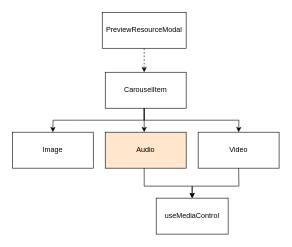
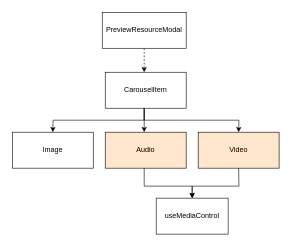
  <mxCell id="0" />
  <mxCell id="1" parent="0" />
  <mxCell id="2" value="" style="edgeStyle=orthogonalEdgeStyle;rounded=0;orthogonalLoop=1;jettySize=auto;html=1;entryX=0.481;entryY=0;entryDx=0;entryDy=0;entryPerimeter=0;dashed=1;" edge="1" parent="1" source="3" target="4"><mxGeometry relative="1" as="geometry" /></mxCell>
  <mxCell id="3" value="PreviewResourceModal" style="rounded=0;whiteSpace=wrap;html=1;" vertex="1" parent="1"><mxGeometry x="170" y="20" width="140" height="60" as="geometry" /></mxCell>
  <mxCell id="4" value="CarouselItem" style="whiteSpace=wrap;html=1;rounded=0;" vertex="1" parent="1"><mxGeometry x="175" y="120" width="135" height="60" as="geometry" /></mxCell>
  <mxCell id="5" value="Image" style="whiteSpace=wrap;html=1;rounded=0;" vertex="1" parent="1"><mxGeometry x="20" y="220" width="135" height="60" as="geometry" /></mxCell>
  <mxCell id="6" value="Audio" style="whiteSpace=wrap;html=1;rounded=0;fillColor=#ffe6cc;" vertex="1" parent="1"><mxGeometry x="175" y="220" width="135" height="60" as="geometry" /></mxCell>
- <mxCell id="7" value="Video" style="whiteSpace=wrap;html=1;rounded=0;" vertex="1" parent="1"><mxGeometry x="330" y="220" width="135" height="60" as="geometry" /></mxCell>
+ <mxCell id="7" value="Video" style="whiteSpace=wrap;html=1;rounded=0;fillColor=#ffe6cc;" vertex="1" parent="1"><mxGeometry x="330" y="220" width="135" height="60" as="geometry" /></mxCell>
  <mxCell id="8" value="" style="endArrow=classic;html=1;rounded=0;" edge="1" parent="1"><mxGeometry width="50" height="50" relative="1" as="geometry"><mxPoint x="240" y="180" as="sourcePoint" /><mxPoint x="240" y="220" as="targetPoint" /></mxGeometry></mxCell>
  <mxCell id="9" value="" style="endArrow=classic;html=1;rounded=0;entryX=0.5;entryY=0;entryDx=0;entryDy=0;" edge="1" parent="1" target="5"><mxGeometry width="50" height="50" relative="1" as="geometry"><mxPoint x="240" y="180" as="sourcePoint" /><mxPoint x="290" y="130" as="targetPoint" /><Array as="points"><mxPoint x="240" y="200" /><mxPoint x="120" y="200" /><mxPoint x="88" y="200" /></Array></mxGeometry></mxCell>
  <mxCell id="10" value="" style="endArrow=classic;html=1;rounded=0;entryX=0.5;entryY=0;entryDx=0;entryDy=0;" edge="1" parent="1" target="7"><mxGeometry width="50" height="50" relative="1" as="geometry"><mxPoint x="240" y="180" as="sourcePoint" /><mxPoint x="400" y="210" as="targetPoint" /><Array as="points"><mxPoint x="240" y="200" /><mxPoint x="398" y="200" /></Array></mxGeometry></mxCell>
  <mxCell id="11" value="useMediaControl" style="rounded=0;whiteSpace=wrap;html=1;" vertex="1" parent="1"><mxGeometry x="260" y="330" width="120" height="60" as="geometry" /></mxCell>
  <mxCell id="12" value="" style="endArrow=classic;html=1;rounded=0;entryX=0.5;entryY=0;entryDx=0;entryDy=0;" edge="1" parent="1" target="11"><mxGeometry width="50" height="50" relative="1" as="geometry"><mxPoint x="240" y="280" as="sourcePoint" /><mxPoint x="290" y="230" as="targetPoint" /><Array as="points"><mxPoint x="240" y="300" /><mxPoint x="240" y="310" /><mxPoint x="320" y="310" /></Array></mxGeometry></mxCell>
  <mxCell id="13" value="" style="endArrow=classic;html=1;rounded=0;exitX=0.5;exitY=1;exitDx=0;exitDy=0;" edge="1" parent="1" source="7"><mxGeometry width="50" height="50" relative="1" as="geometry"><mxPoint x="230" y="210" as="sourcePoint" /><mxPoint x="320" y="330" as="targetPoint" /><Array as="points"><mxPoint x="398" y="310" /><mxPoint x="320" y="310" /></Array></mxGeometry></mxCell>
